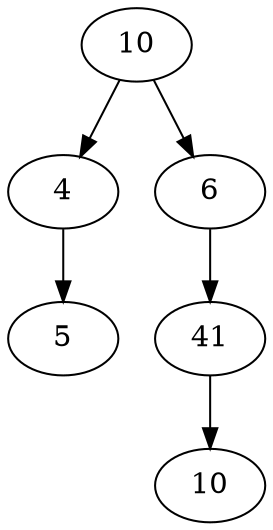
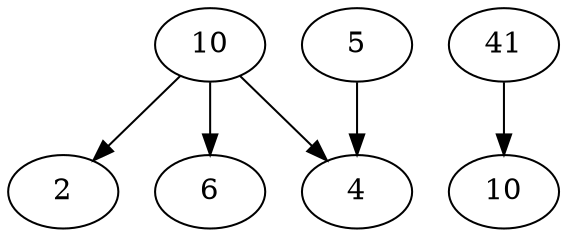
  digraph {
    n1 [label=10]
+   n2 [label=2]
    n3 [label=4]
    n4 [label=6]
    n5 [label=5]
    n6 [label=41]
    n7 [label=10]
+   n1 -> n2
    n1 -> n3
    n1 -> n4
-   n3 -> n5
-   n4 -> n6
+   n5 -> n3
    n6 -> n7
  }
